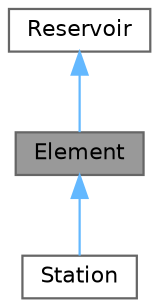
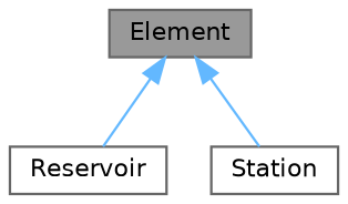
  digraph {
    node [color=gray40 fillcolor=white fontname=Helvetica fontsize=10 shape=box style=filled]
    edge [color=steelblue1 dir=back fontname=Helvetica fontsize=10 labelfontname=Helvetica labelfontsize=10 style=solid]
    n1 [fillcolor=grey60 fontcolor=black height=0.2 label=Element width=0.4]
    n2 [height=0.2 label=Reservoir width=0.4]
    n3 [height=0.2 label=Station width=0.4]
-   n2 -> n1
+   n1 -> n2
    n1 -> n3
  }
